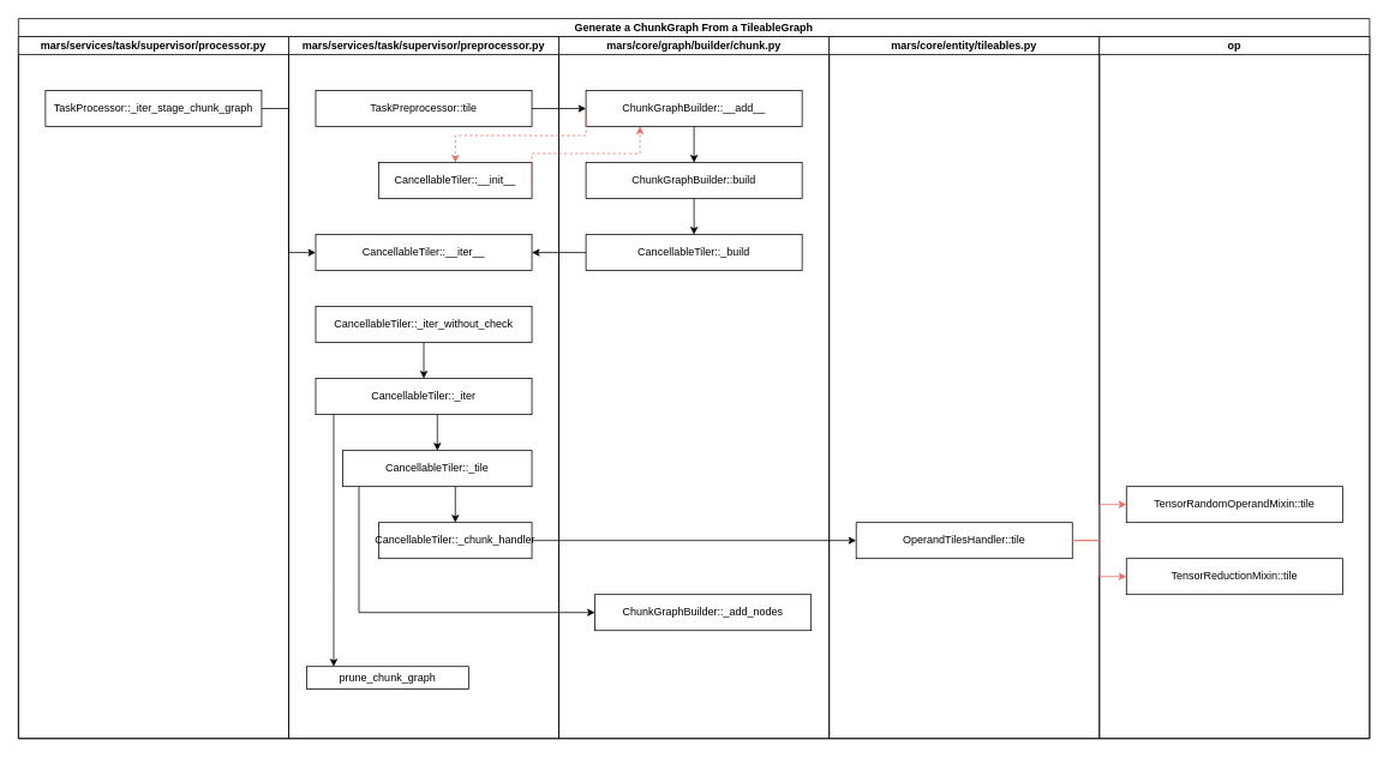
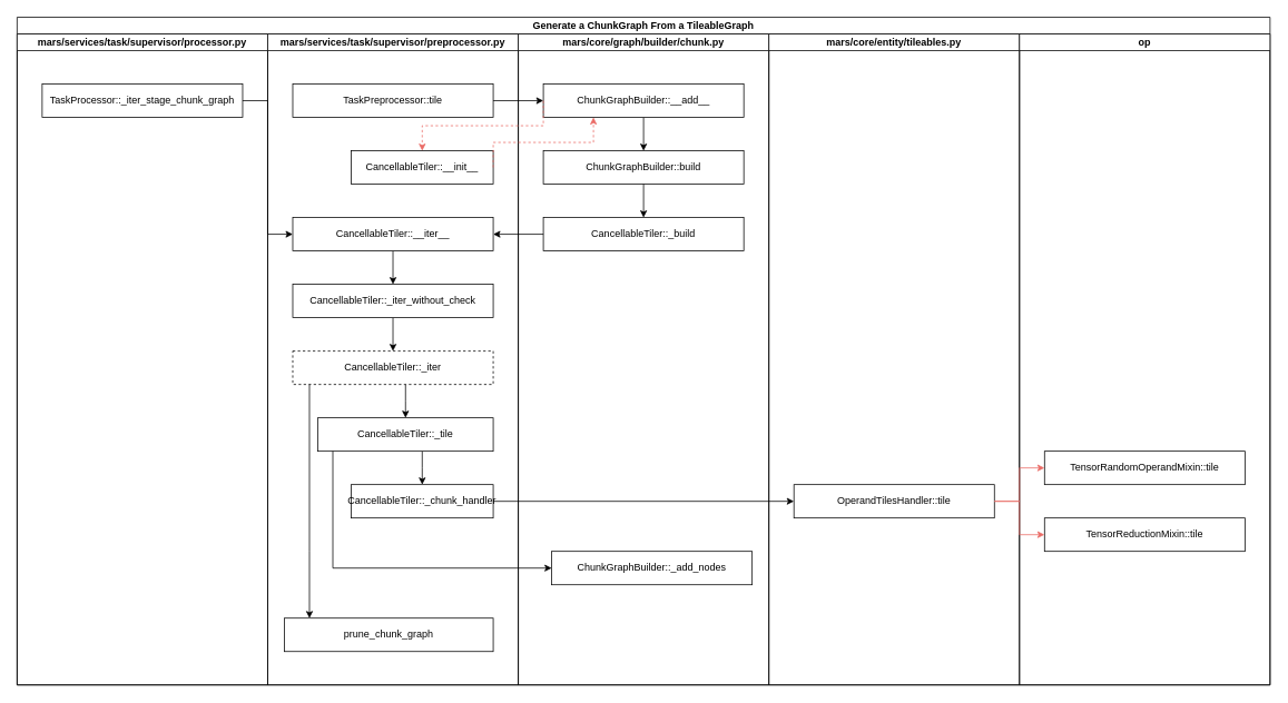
  <mxCell id="0" />
  <mxCell id="1" parent="0" />
  <mxCell id="2" value="Generate a ChunkGraph From a TileableGraph" style="swimlane;childLayout=stackLayout;resizeParent=1;resizeParentMax=0;startSize=20;" vertex="1" parent="1"><mxGeometry x="20" y="20" width="1500" height="800" as="geometry"><mxRectangle x="80" y="40" width="310" height="30" as="alternateBounds" /></mxGeometry></mxCell>
  <mxCell id="3" value="mars/services/task/supervisor/processor.py" style="swimlane;startSize=20;" vertex="1" parent="2"><mxGeometry y="20" width="300" height="780" as="geometry"><mxRectangle y="20" width="40" height="590" as="alternateBounds" /></mxGeometry></mxCell>
  <mxCell id="4" value="TaskProcessor::_iter_stage_chunk_graph" style="rounded=0;whiteSpace=wrap;html=1;" vertex="1" parent="3"><mxGeometry x="30" y="60" width="240" height="40" as="geometry" /></mxCell>
  <mxCell id="5" value="mars/services/task/supervisor/preprocessor.py" style="swimlane;startSize=20;" vertex="1" parent="2"><mxGeometry x="300" y="20" width="300" height="780" as="geometry"><mxRectangle x="300" y="20" width="40" height="590" as="alternateBounds" /></mxGeometry></mxCell>
  <mxCell id="6" value="TaskPreprocessor::tile" style="rounded=0;whiteSpace=wrap;html=1;" vertex="1" parent="5"><mxGeometry x="30" y="60" width="240" height="40" as="geometry" /></mxCell>
  <mxCell id="7" value="CancellableTiler::__init__" style="rounded=0;whiteSpace=wrap;html=1;" vertex="1" parent="5"><mxGeometry x="100" y="140" width="170" height="40" as="geometry" /></mxCell>
+ <mxCell id="8" value="" style="edgeStyle=none;rounded=0;orthogonalLoop=1;jettySize=auto;html=1;fontSize=12;fontColor=#F19C99;startArrow=none;startFill=0;endArrow=classic;endFill=1;startSize=6;endSize=6;strokeColor=#000000;elbow=vertical;" edge="1" parent="5" source="9" target="11"><mxGeometry relative="1" as="geometry" /></mxCell>
  <mxCell id="9" value="CancellableTiler::__iter__" style="rounded=0;whiteSpace=wrap;html=1;" vertex="1" parent="5"><mxGeometry x="30" y="220" width="240" height="40" as="geometry" /></mxCell>
  <mxCell id="10" value="" style="edgeStyle=none;rounded=0;orthogonalLoop=1;jettySize=auto;html=1;fontSize=12;fontColor=#F19C99;startArrow=none;startFill=0;endArrow=classic;endFill=1;startSize=6;endSize=6;strokeColor=#000000;elbow=vertical;" edge="1" parent="5" source="11" target="13"><mxGeometry relative="1" as="geometry" /></mxCell>
  <mxCell id="11" value="CancellableTiler::_iter_without_check" style="rounded=0;whiteSpace=wrap;html=1;" vertex="1" parent="5"><mxGeometry x="30" y="300" width="240" height="40" as="geometry" /></mxCell>
  <mxCell id="12" value="" style="edgeStyle=elbowEdgeStyle;rounded=0;orthogonalLoop=1;jettySize=auto;html=1;fontSize=12;fontColor=#F19C99;startArrow=none;startFill=0;endArrow=classic;endFill=1;startSize=6;endSize=6;strokeColor=#000000;" edge="1" parent="5" source="13" target="15"><mxGeometry relative="1" as="geometry" /></mxCell>
- <mxCell id="13" value="CancellableTiler::_iter" style="rounded=0;whiteSpace=wrap;html=1;" vertex="1" parent="5"><mxGeometry x="30" y="380" width="240" height="40" as="geometry" /></mxCell>
+ <mxCell id="13" value="CancellableTiler::_iter" style="rounded=0;whiteSpace=wrap;html=1;dashed=1;" vertex="1" parent="5"><mxGeometry x="30" y="380" width="240" height="40" as="geometry" /></mxCell>
  <mxCell id="14" value="" style="edgeStyle=elbowEdgeStyle;rounded=0;orthogonalLoop=1;jettySize=auto;html=1;fontSize=12;fontColor=#F19C99;startArrow=none;startFill=0;endArrow=classic;endFill=1;startSize=6;endSize=6;strokeColor=#000000;" edge="1" parent="5" source="15" target="16"><mxGeometry relative="1" as="geometry" /></mxCell>
  <mxCell id="15" value="CancellableTiler::_tile" style="rounded=0;whiteSpace=wrap;html=1;" vertex="1" parent="5"><mxGeometry x="60" y="460" width="210" height="40" as="geometry" /></mxCell>
  <mxCell id="16" value="CancellableTiler::_chunk_handler" style="rounded=0;whiteSpace=wrap;html=1;" vertex="1" parent="5"><mxGeometry x="100" y="540" width="170" height="40" as="geometry" /></mxCell>
  <mxCell id="17" style="edgeStyle=elbowEdgeStyle;rounded=0;orthogonalLoop=1;jettySize=auto;html=1;exitX=0;exitY=0.5;exitDx=0;exitDy=0;fontSize=12;fontColor=#F19C99;startArrow=none;startFill=0;endArrow=classic;endFill=1;startSize=6;endSize=6;strokeColor=#000000;" edge="1" parent="5" source="7" target="7"><mxGeometry relative="1" as="geometry" /></mxCell>
- <mxCell id="18" value="prune_chunk_graph" style="rounded=0;whiteSpace=wrap;html=1;" vertex="1" parent="5"><mxGeometry x="20" y="700" width="180" height="25" as="geometry" /></mxCell>
+ <mxCell id="18" value="prune_chunk_graph" style="rounded=0;whiteSpace=wrap;html=1;" vertex="1" parent="5"><mxGeometry x="20" y="700" width="250" height="40" as="geometry" /></mxCell>
  <mxCell id="19" value="" style="edgeStyle=elbowEdgeStyle;rounded=0;orthogonalLoop=1;jettySize=auto;html=1;fontSize=12;fontColor=#F19C99;startArrow=none;startFill=0;endArrow=classic;endFill=1;startSize=6;endSize=6;strokeColor=#000000;elbow=vertical;" edge="1" parent="5" target="18"><mxGeometry relative="1" as="geometry"><mxPoint x="50" y="420" as="sourcePoint" /><mxPoint x="50" y="660" as="targetPoint" /><Array as="points"><mxPoint x="50" y="620" /></Array></mxGeometry></mxCell>
  <mxCell id="20" value="mars/core/graph/builder/chunk.py" style="swimlane;startSize=20;" vertex="1" parent="2"><mxGeometry x="600" y="20" width="300" height="780" as="geometry"><mxRectangle x="340" y="20" width="40" height="590" as="alternateBounds" /></mxGeometry></mxCell>
  <mxCell id="21" value="" style="edgeStyle=orthogonalEdgeStyle;rounded=0;orthogonalLoop=1;jettySize=auto;html=1;" edge="1" parent="20" source="22" target="23"><mxGeometry relative="1" as="geometry" /></mxCell>
  <mxCell id="22" value="ChunkGraphBuilder::__add__" style="rounded=0;whiteSpace=wrap;html=1;" vertex="1" parent="20"><mxGeometry x="30" y="60" width="240" height="40" as="geometry" /></mxCell>
  <mxCell id="23" value="ChunkGraphBuilder::build" style="rounded=0;whiteSpace=wrap;html=1;" vertex="1" parent="20"><mxGeometry x="30" y="140" width="240" height="40" as="geometry" /></mxCell>
  <mxCell id="24" value="CancellableTiler::_build" style="rounded=0;whiteSpace=wrap;html=1;" vertex="1" parent="20"><mxGeometry x="30" y="220" width="240" height="40" as="geometry" /></mxCell>
  <mxCell id="25" value="" style="rounded=0;orthogonalLoop=1;jettySize=auto;html=1;exitX=0.5;exitY=1;exitDx=0;exitDy=0;entryX=0.5;entryY=0;entryDx=0;entryDy=0;endArrow=classic;endFill=1;" edge="1" parent="20" source="23" target="24"><mxGeometry relative="1" as="geometry"><mxPoint x="160" y="110" as="sourcePoint" /><mxPoint x="160" y="150" as="targetPoint" /></mxGeometry></mxCell>
  <mxCell id="26" value="ChunkGraphBuilder::_add_nodes" style="rounded=0;whiteSpace=wrap;html=1;" vertex="1" parent="20"><mxGeometry x="40" y="620" width="240" height="40" as="geometry" /></mxCell>
  <mxCell id="27" value="mars/core/entity/tileables.py" style="swimlane;startSize=20;" vertex="1" parent="2"><mxGeometry x="900" y="20" width="300" height="780" as="geometry"><mxRectangle x="340" y="20" width="40" height="590" as="alternateBounds" /></mxGeometry></mxCell>
  <mxCell id="28" value="OperandTilesHandler::tile" style="rounded=0;whiteSpace=wrap;html=1;" vertex="1" parent="27"><mxGeometry x="30" y="540" width="240" height="40" as="geometry" /></mxCell>
  <mxCell id="29" value="" style="endArrow=classic;html=1;rounded=0;fontSize=12;startSize=6;endSize=6;exitX=0;exitY=0.5;exitDx=0;exitDy=0;entryX=0.5;entryY=0;entryDx=0;entryDy=0;fontColor=#F19C99;dashed=1;strokeColor=#EA6B66;endFill=1;edgeStyle=elbowEdgeStyle;elbow=vertical;" edge="1" parent="2" source="22" target="7"><mxGeometry width="50" height="50" relative="1" as="geometry"><mxPoint x="390" y="330" as="sourcePoint" /><mxPoint x="440" y="280" as="targetPoint" /></mxGeometry></mxCell>
  <mxCell id="30" value="" style="endArrow=classic;html=1;rounded=0;fontSize=12;startSize=6;endSize=6;exitX=1;exitY=0.5;exitDx=0;exitDy=0;entryX=0.25;entryY=1;entryDx=0;entryDy=0;fontColor=#F19C99;dashed=1;strokeColor=#EA6B66;endFill=1;edgeStyle=elbowEdgeStyle;elbow=vertical;" edge="1" parent="2" source="7" target="22"><mxGeometry width="50" height="50" relative="1" as="geometry"><mxPoint x="640" y="110" as="sourcePoint" /><mxPoint x="480" y="170" as="targetPoint" /></mxGeometry></mxCell>
  <mxCell id="31" value="" style="edgeStyle=none;rounded=0;orthogonalLoop=1;jettySize=auto;html=1;fontSize=12;fontColor=#F19C99;startArrow=none;startFill=0;endArrow=classic;endFill=1;startSize=6;endSize=6;strokeColor=#000000;elbow=vertical;" edge="1" parent="2" source="24" target="9"><mxGeometry relative="1" as="geometry" /></mxCell>
  <mxCell id="32" value="" style="edgeStyle=none;rounded=0;orthogonalLoop=1;jettySize=auto;html=1;fontSize=12;fontColor=#F19C99;startArrow=none;startFill=0;endArrow=classic;endFill=1;startSize=6;endSize=6;strokeColor=#000000;elbow=vertical;" edge="1" parent="2" source="16" target="28"><mxGeometry relative="1" as="geometry" /></mxCell>
  <mxCell id="33" value="op" style="swimlane;startSize=20;" vertex="1" parent="2"><mxGeometry x="1200" y="20" width="300" height="780" as="geometry"><mxRectangle x="340" y="20" width="40" height="590" as="alternateBounds" /></mxGeometry></mxCell>
  <mxCell id="34" value="TensorRandomOperandMixin::tile" style="rounded=0;whiteSpace=wrap;html=1;" vertex="1" parent="33"><mxGeometry x="30" y="500" width="240" height="40" as="geometry" /></mxCell>
  <mxCell id="35" value="TensorReductionMixin::tile" style="rounded=0;whiteSpace=wrap;html=1;" vertex="1" parent="33"><mxGeometry x="30" y="580" width="240" height="40" as="geometry" /></mxCell>
  <mxCell id="36" value="" style="edgeStyle=elbowEdgeStyle;rounded=0;orthogonalLoop=1;jettySize=auto;html=1;fontSize=12;fontColor=#F19C99;startArrow=none;startFill=0;endArrow=classic;endFill=1;startSize=6;endSize=6;strokeColor=#EA6B66;" edge="1" parent="2" source="28" target="34"><mxGeometry relative="1" as="geometry" /></mxCell>
  <mxCell id="37" value="" style="edgeStyle=elbowEdgeStyle;rounded=0;orthogonalLoop=1;jettySize=auto;html=1;fontSize=12;fontColor=#F19C99;startArrow=none;startFill=0;endArrow=classic;endFill=1;startSize=6;endSize=6;strokeColor=#EA6B66;entryX=0;entryY=0.5;entryDx=0;entryDy=0;exitX=1;exitY=0.5;exitDx=0;exitDy=0;" edge="1" parent="2" source="28" target="35"><mxGeometry relative="1" as="geometry"><mxPoint x="1180" y="590" as="sourcePoint" /><mxPoint x="1250" y="530" as="targetPoint" /></mxGeometry></mxCell>
  <mxCell id="38" value="" style="edgeStyle=elbowEdgeStyle;rounded=0;orthogonalLoop=1;jettySize=auto;html=1;fontSize=12;fontColor=#F19C99;startArrow=none;startFill=0;endArrow=classic;endFill=1;startSize=6;endSize=6;strokeColor=#000000;" edge="1" parent="2" source="4" target="9"><mxGeometry relative="1" as="geometry" /></mxCell>
  <mxCell id="39" value="" style="edgeStyle=elbowEdgeStyle;rounded=0;orthogonalLoop=1;jettySize=auto;html=1;fontSize=12;fontColor=#F19C99;startArrow=none;startFill=0;endArrow=classic;endFill=1;startSize=6;endSize=6;strokeColor=#000000;" edge="1" parent="2" source="6" target="22"><mxGeometry relative="1" as="geometry" /></mxCell>
  <mxCell id="40" value="" style="rounded=0;orthogonalLoop=1;jettySize=auto;html=1;fontSize=12;fontColor=#F19C99;startArrow=none;startFill=0;endArrow=classic;endFill=1;startSize=6;endSize=6;strokeColor=#000000;entryX=0;entryY=0.5;entryDx=0;entryDy=0;edgeStyle=elbowEdgeStyle;" edge="1" parent="1" target="26"><mxGeometry relative="1" as="geometry"><mxPoint x="398" y="540" as="sourcePoint" /><mxPoint x="398" y="660" as="targetPoint" /><Array as="points"><mxPoint x="398" y="610" /></Array></mxGeometry></mxCell>
